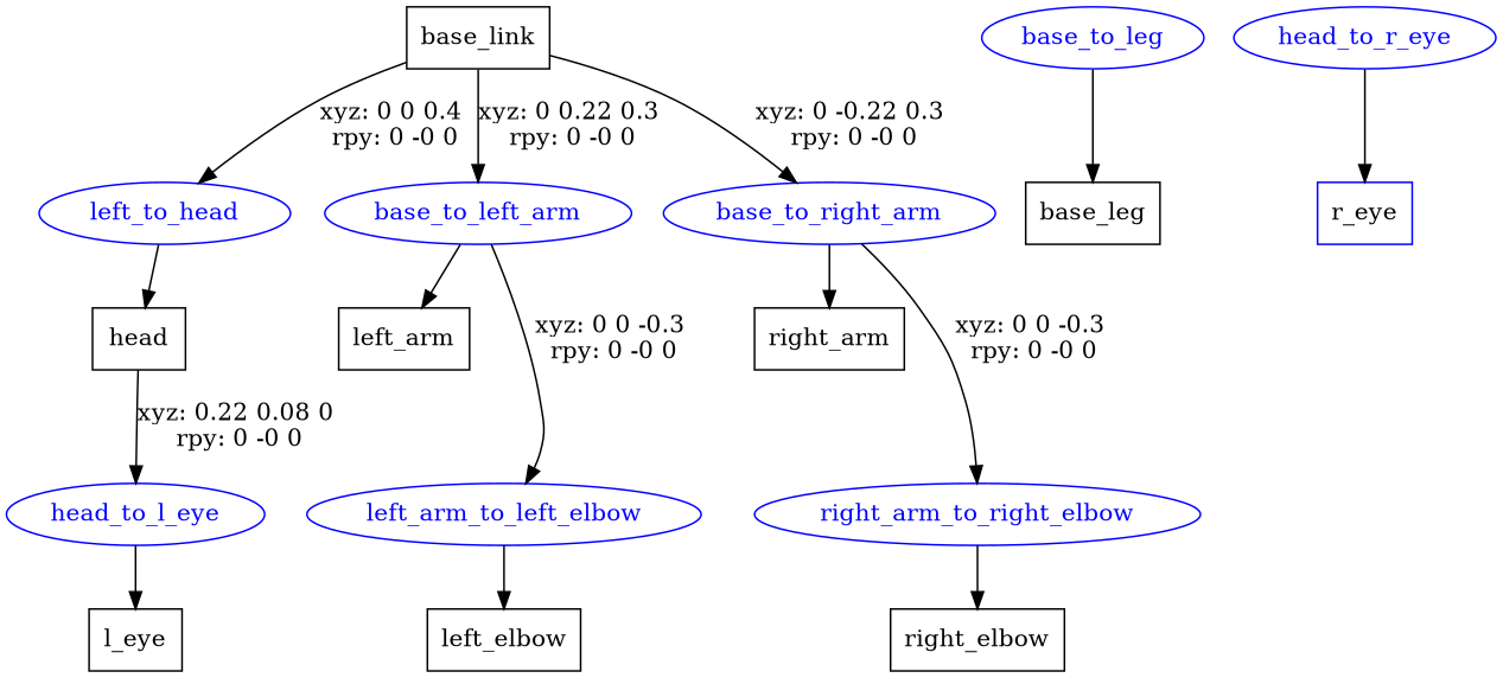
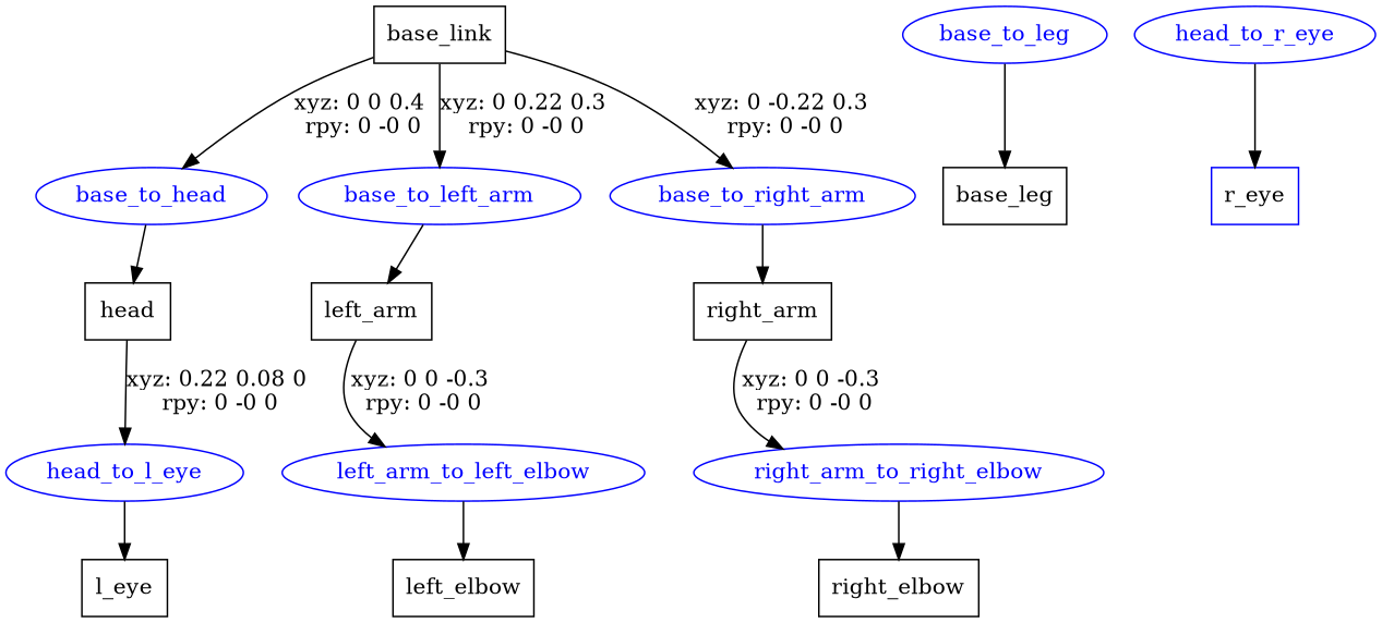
  digraph {
    node [shape=box color=blue]
    n1 [label=base_link color=""]
-   base_to_head [fontcolor=blue shape=ellipse label=left_to_head]
+   base_to_head [fontcolor=blue shape=ellipse]
    base_to_left_arm [fontcolor=blue shape=ellipse]
    base_to_right_arm [fontcolor=blue shape=ellipse]
    n5 [label=head color=""]
    n6 [label=left_arm color=""]
    base_to_leg [fontcolor=blue shape=ellipse]
    n8 [label=base_leg color=""]
    n9 [label=right_arm color=""]
    head_to_l_eye [fontcolor=blue shape=ellipse]
    n11 [label=l_eye color=""]
    head_to_r_eye [fontcolor=blue shape=ellipse]
    n13 [label=r_eye]
    left_arm_to_left_elbow [fontcolor=blue shape=ellipse]
    n15 [label=left_elbow color=""]
    right_arm_to_right_elbow [fontcolor=blue shape=ellipse]
    n17 [label=right_elbow color=""]
    n1 -> base_to_head [label="xyz: 0 0 0.4 \nrpy: 0 -0 0"]
    n1 -> base_to_left_arm [label="xyz: 0 0.22 0.3 \nrpy: 0 -0 0"]
    n1 -> base_to_right_arm [label="xyz: 0 -0.22 0.3 \nrpy: 0 -0 0"]
    base_to_head -> n5
    base_to_left_arm -> n6
    base_to_right_arm -> n9
    n5 -> head_to_l_eye [label="xyz: 0.22 0.08 0 \nrpy: 0 -0 0"]
-   base_to_left_arm -> left_arm_to_left_elbow [label="xyz: 0 0 -0.3 \nrpy: 0 -0 0"]
+   n6 -> left_arm_to_left_elbow [label="xyz: 0 0 -0.3 \nrpy: 0 -0 0"]
    base_to_leg -> n8
-   base_to_right_arm -> right_arm_to_right_elbow [label="xyz: 0 0 -0.3 \nrpy: 0 -0 0"]
+   n9 -> right_arm_to_right_elbow [label="xyz: 0 0 -0.3 \nrpy: 0 -0 0"]
    head_to_l_eye -> n11
    head_to_r_eye -> n13
    left_arm_to_left_elbow -> n15
    right_arm_to_right_elbow -> n17
  }
